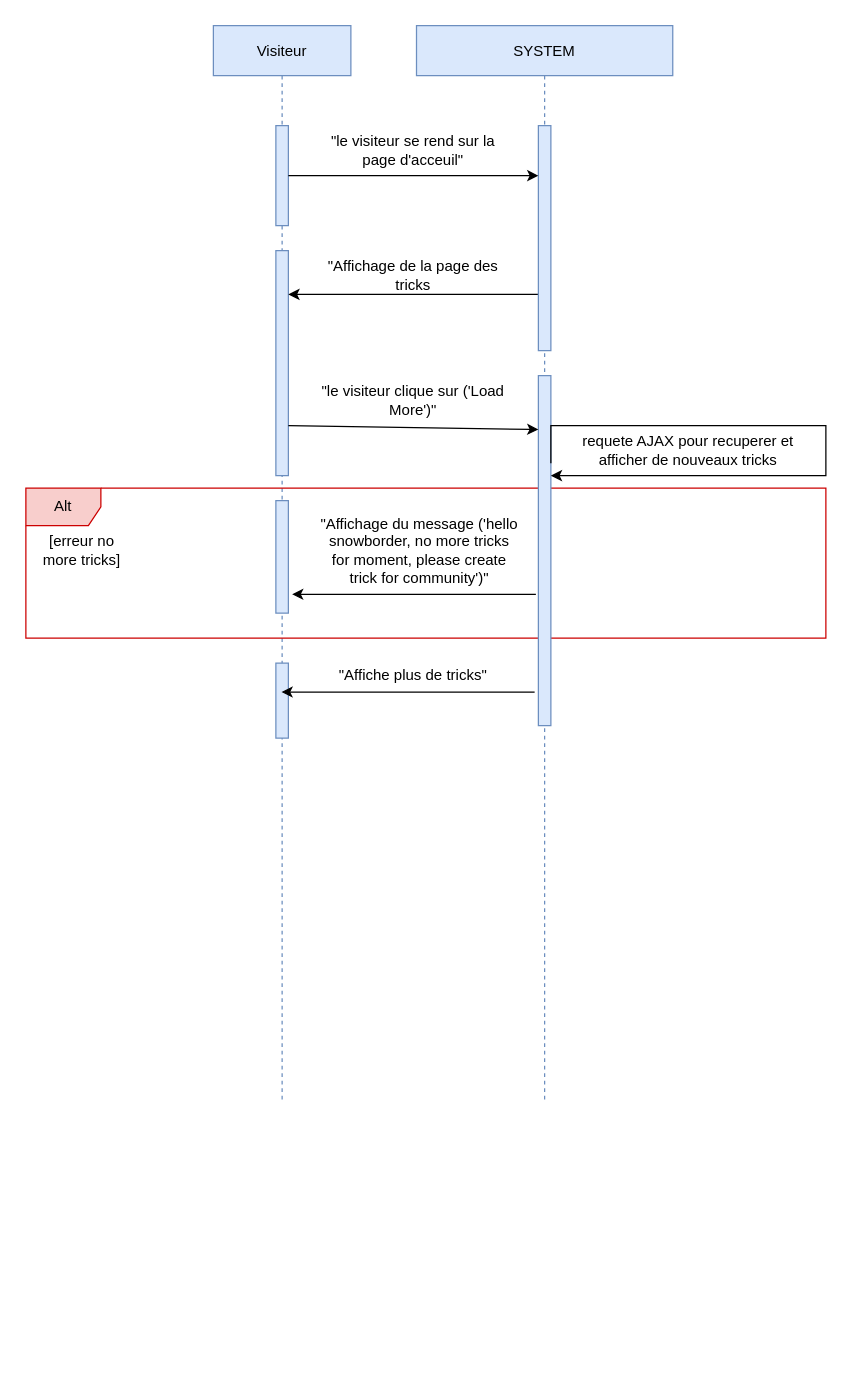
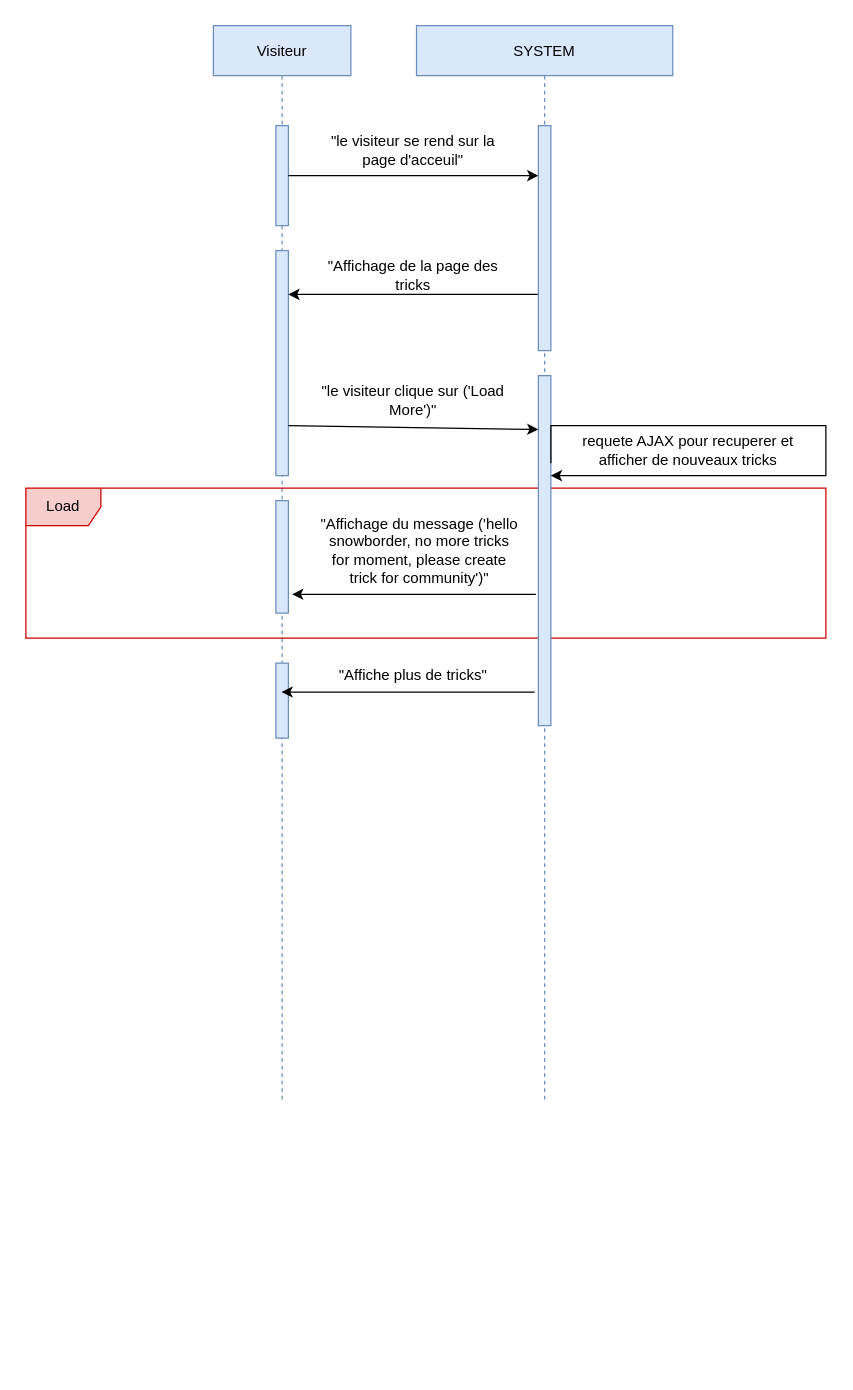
  <mxCell id="0" />
  <mxCell id="1" parent="0" />
  <mxCell id="2" value="Visiteur" style="shape=umlLifeline;perimeter=lifelinePerimeter;container=1;collapsible=0;recursiveResize=0;rounded=0;shadow=0;strokeWidth=1;fillColor=#dae8fc;strokeColor=#6c8ebf;" parent="1" vertex="1"><mxGeometry x="170" y="20" width="110" height="860" as="geometry" /></mxCell>
  <mxCell id="3" value="" style="html=1;strokeColor=#6c8ebf;fillColor=#dae8fc;" parent="2" vertex="1"><mxGeometry x="50" y="80" width="10" height="80" as="geometry" /></mxCell>
  <mxCell id="4" value="" style="group" parent="2" vertex="1" connectable="0"><mxGeometry x="50" y="300" width="10" height="770" as="geometry" /></mxCell>
  <mxCell id="5" value="" style="group" parent="4" vertex="1" connectable="0"><mxGeometry width="10" height="770" as="geometry" /></mxCell>
  <mxCell id="6" style="edgeStyle=orthogonalEdgeStyle;rounded=0;orthogonalLoop=1;jettySize=auto;html=1;exitX=0.5;exitY=1;exitDx=0;exitDy=0;dashed=1;startArrow=none;startFill=0;" parent="5" edge="1"><mxGeometry relative="1" as="geometry"><mxPoint x="5" y="340" as="sourcePoint" /><mxPoint x="5" y="340" as="targetPoint" /></mxGeometry></mxCell>
  <mxCell id="7" value="" style="html=1;strokeColor=#6c8ebf;fillColor=#dae8fc;" vertex="1" parent="2"><mxGeometry x="50" y="180" width="10" height="180" as="geometry" /></mxCell>
  <mxCell id="8" value="" style="html=1;strokeColor=#6c8ebf;fillColor=#dae8fc;" vertex="1" parent="2"><mxGeometry x="50" y="510" width="10" height="60" as="geometry" /></mxCell>
  <mxCell id="9" value="SYSTEM" style="shape=umlLifeline;perimeter=lifelinePerimeter;container=0;collapsible=0;recursiveResize=0;rounded=0;shadow=0;strokeWidth=1;fillColor=#dae8fc;strokeColor=#6c8ebf;" parent="1" vertex="1"><mxGeometry x="332.5" y="20" width="205" height="860" as="geometry" /></mxCell>
  <mxCell id="10" style="edgeStyle=orthogonalEdgeStyle;rounded=0;orthogonalLoop=1;jettySize=auto;html=1;exitX=0.5;exitY=1;exitDx=0;exitDy=0;dashed=1;startArrow=none;startFill=0;" parent="1" edge="1"><mxGeometry x="395" y="80" as="geometry"><mxPoint x="435" y="720" as="sourcePoint" /><mxPoint x="435" y="720" as="targetPoint" /></mxGeometry></mxCell>
  <mxCell id="11" style="edgeStyle=none;rounded=0;orthogonalLoop=1;jettySize=auto;html=1;exitX=0;exitY=0.75;exitDx=0;exitDy=0;" edge="1" parent="1" source="12"><mxGeometry relative="1" as="geometry"><mxPoint x="230" y="235" as="targetPoint" /></mxGeometry></mxCell>
  <mxCell id="12" value="" style="html=1;strokeColor=#6c8ebf;fillColor=#dae8fc;" vertex="1" parent="1"><mxGeometry x="430" y="100" width="10" height="180" as="geometry" /></mxCell>
  <mxCell id="13" style="edgeStyle=none;rounded=0;orthogonalLoop=1;jettySize=auto;html=1;exitX=1;exitY=0.5;exitDx=0;exitDy=0;" edge="1" parent="1" source="3"><mxGeometry relative="1" as="geometry"><mxPoint x="430" y="140" as="targetPoint" /></mxGeometry></mxCell>
  <mxCell id="14" value="&quot;le visiteur se rend sur la page d'acceuil&quot;" style="text;html=1;strokeColor=none;fillColor=none;align=center;verticalAlign=middle;whiteSpace=wrap;rounded=0;" vertex="1" parent="1"><mxGeometry x="250" y="110" width="160" height="20" as="geometry" /></mxCell>
  <mxCell id="15" value="&quot;Affichage de la page des tricks" style="text;html=1;strokeColor=none;fillColor=none;align=center;verticalAlign=middle;whiteSpace=wrap;rounded=0;" vertex="1" parent="1"><mxGeometry x="250" y="210" width="160" height="20" as="geometry" /></mxCell>
  <mxCell id="16" style="edgeStyle=orthogonalEdgeStyle;rounded=0;orthogonalLoop=1;jettySize=auto;html=1;exitX=1;exitY=0.25;exitDx=0;exitDy=0;entryX=1;entryY=0.713;entryDx=0;entryDy=0;entryPerimeter=0;strokeColor=none;" edge="1" parent="1"><mxGeometry relative="1" as="geometry"><mxPoint x="440" y="385" as="sourcePoint" /><mxPoint x="440" y="523.9" as="targetPoint" /><Array as="points"><mxPoint x="610" y="348" /><mxPoint x="610" y="417" /></Array></mxGeometry></mxCell>
  <mxCell id="17" style="edgeStyle=orthogonalEdgeStyle;rounded=0;orthogonalLoop=1;jettySize=auto;html=1;exitX=0.5;exitY=1;exitDx=0;exitDy=0;" edge="1" parent="1"><mxGeometry relative="1" as="geometry"><mxPoint x="495" y="590" as="sourcePoint" /><mxPoint x="495" y="590" as="targetPoint" /></mxGeometry></mxCell>
- <mxCell id="18" value="Alt" style="shape=umlFrame;whiteSpace=wrap;html=1;fillColor=#f8cecc;strokeColor=#CC0000;" vertex="1" parent="1"><mxGeometry x="20" y="390" width="640" height="120" as="geometry" /></mxCell>
+ <mxCell id="18" value="Load" style="shape=umlFrame;whiteSpace=wrap;html=1;fillColor=#f8cecc;strokeColor=#CC0000;" vertex="1" parent="1"><mxGeometry x="20" y="390" width="640" height="120" as="geometry" /></mxCell>
  <mxCell id="19" value="" style="html=1;strokeColor=#6c8ebf;fillColor=#dae8fc;" vertex="1" parent="1"><mxGeometry x="430" y="300" width="10" height="280" as="geometry" /></mxCell>
  <mxCell id="20" value="" style="endArrow=classic;html=1;entryX=0;entryY=0.154;entryDx=0;entryDy=0;entryPerimeter=0;" edge="1" parent="1" target="19"><mxGeometry width="50" height="50" relative="1" as="geometry"><mxPoint x="230" y="340" as="sourcePoint" /><mxPoint x="540" y="330" as="targetPoint" /></mxGeometry></mxCell>
  <mxCell id="21" value="&quot;le visiteur clique sur ('Load More')&quot;" style="text;html=1;strokeColor=none;fillColor=none;align=center;verticalAlign=middle;whiteSpace=wrap;rounded=0;" vertex="1" parent="1"><mxGeometry x="250" y="310" width="160" height="20" as="geometry" /></mxCell>
  <mxCell id="22" style="edgeStyle=orthogonalEdgeStyle;rounded=0;orthogonalLoop=1;jettySize=auto;html=1;exitX=1;exitY=0.25;exitDx=0;exitDy=0;" edge="1" parent="1" source="19"><mxGeometry relative="1" as="geometry"><mxPoint x="440" y="380" as="targetPoint" /><Array as="points"><mxPoint x="660" y="340" /><mxPoint x="660" y="380" /></Array></mxGeometry></mxCell>
  <mxCell id="23" value="requete AJAX pour recuperer et afficher de nouveaux tricks" style="text;html=1;strokeColor=none;fillColor=none;align=center;verticalAlign=middle;whiteSpace=wrap;rounded=0;" vertex="1" parent="1"><mxGeometry x="450" y="350" width="200" height="20" as="geometry" /></mxCell>
  <mxCell id="24" value="" style="html=1;strokeColor=#6c8ebf;fillColor=#dae8fc;" vertex="1" parent="1"><mxGeometry x="220" y="400" width="10" height="90" as="geometry" /></mxCell>
- <mxCell id="25" value="[erreur no more tricks]" style="text;html=1;strokeColor=none;fillColor=none;align=center;verticalAlign=middle;whiteSpace=wrap;rounded=0;" vertex="1" parent="1"><mxGeometry x="30" y="430" width="70" height="20" as="geometry" /></mxCell>
  <mxCell id="26" value="&quot;Affichage du message ('hello snowborder, no more tricks for moment, please create trick for community')&quot;" style="text;html=1;strokeColor=none;fillColor=none;align=center;verticalAlign=middle;whiteSpace=wrap;rounded=0;" vertex="1" parent="1"><mxGeometry x="255" y="430" width="160" height="20" as="geometry" /></mxCell>
  <mxCell id="27" value="" style="endArrow=classic;html=1;entryX=1.3;entryY=0.833;entryDx=0;entryDy=0;entryPerimeter=0;" edge="1" parent="1" target="24"><mxGeometry width="50" height="50" relative="1" as="geometry"><mxPoint x="428" y="475" as="sourcePoint" /><mxPoint x="540" y="330" as="targetPoint" /></mxGeometry></mxCell>
  <mxCell id="28" value="&quot;Affiche plus de tricks&quot;" style="text;html=1;strokeColor=none;fillColor=none;align=center;verticalAlign=middle;whiteSpace=wrap;rounded=0;" vertex="1" parent="1"><mxGeometry x="250" y="530" width="160" height="20" as="geometry" /></mxCell>
  <mxCell id="29" value="" style="endArrow=classic;html=1;exitX=-0.3;exitY=0.904;exitDx=0;exitDy=0;exitPerimeter=0;" edge="1" parent="1" source="19" target="2"><mxGeometry width="50" height="50" relative="1" as="geometry"><mxPoint x="490" y="380" as="sourcePoint" /><mxPoint x="540" y="330" as="targetPoint" /></mxGeometry></mxCell>
